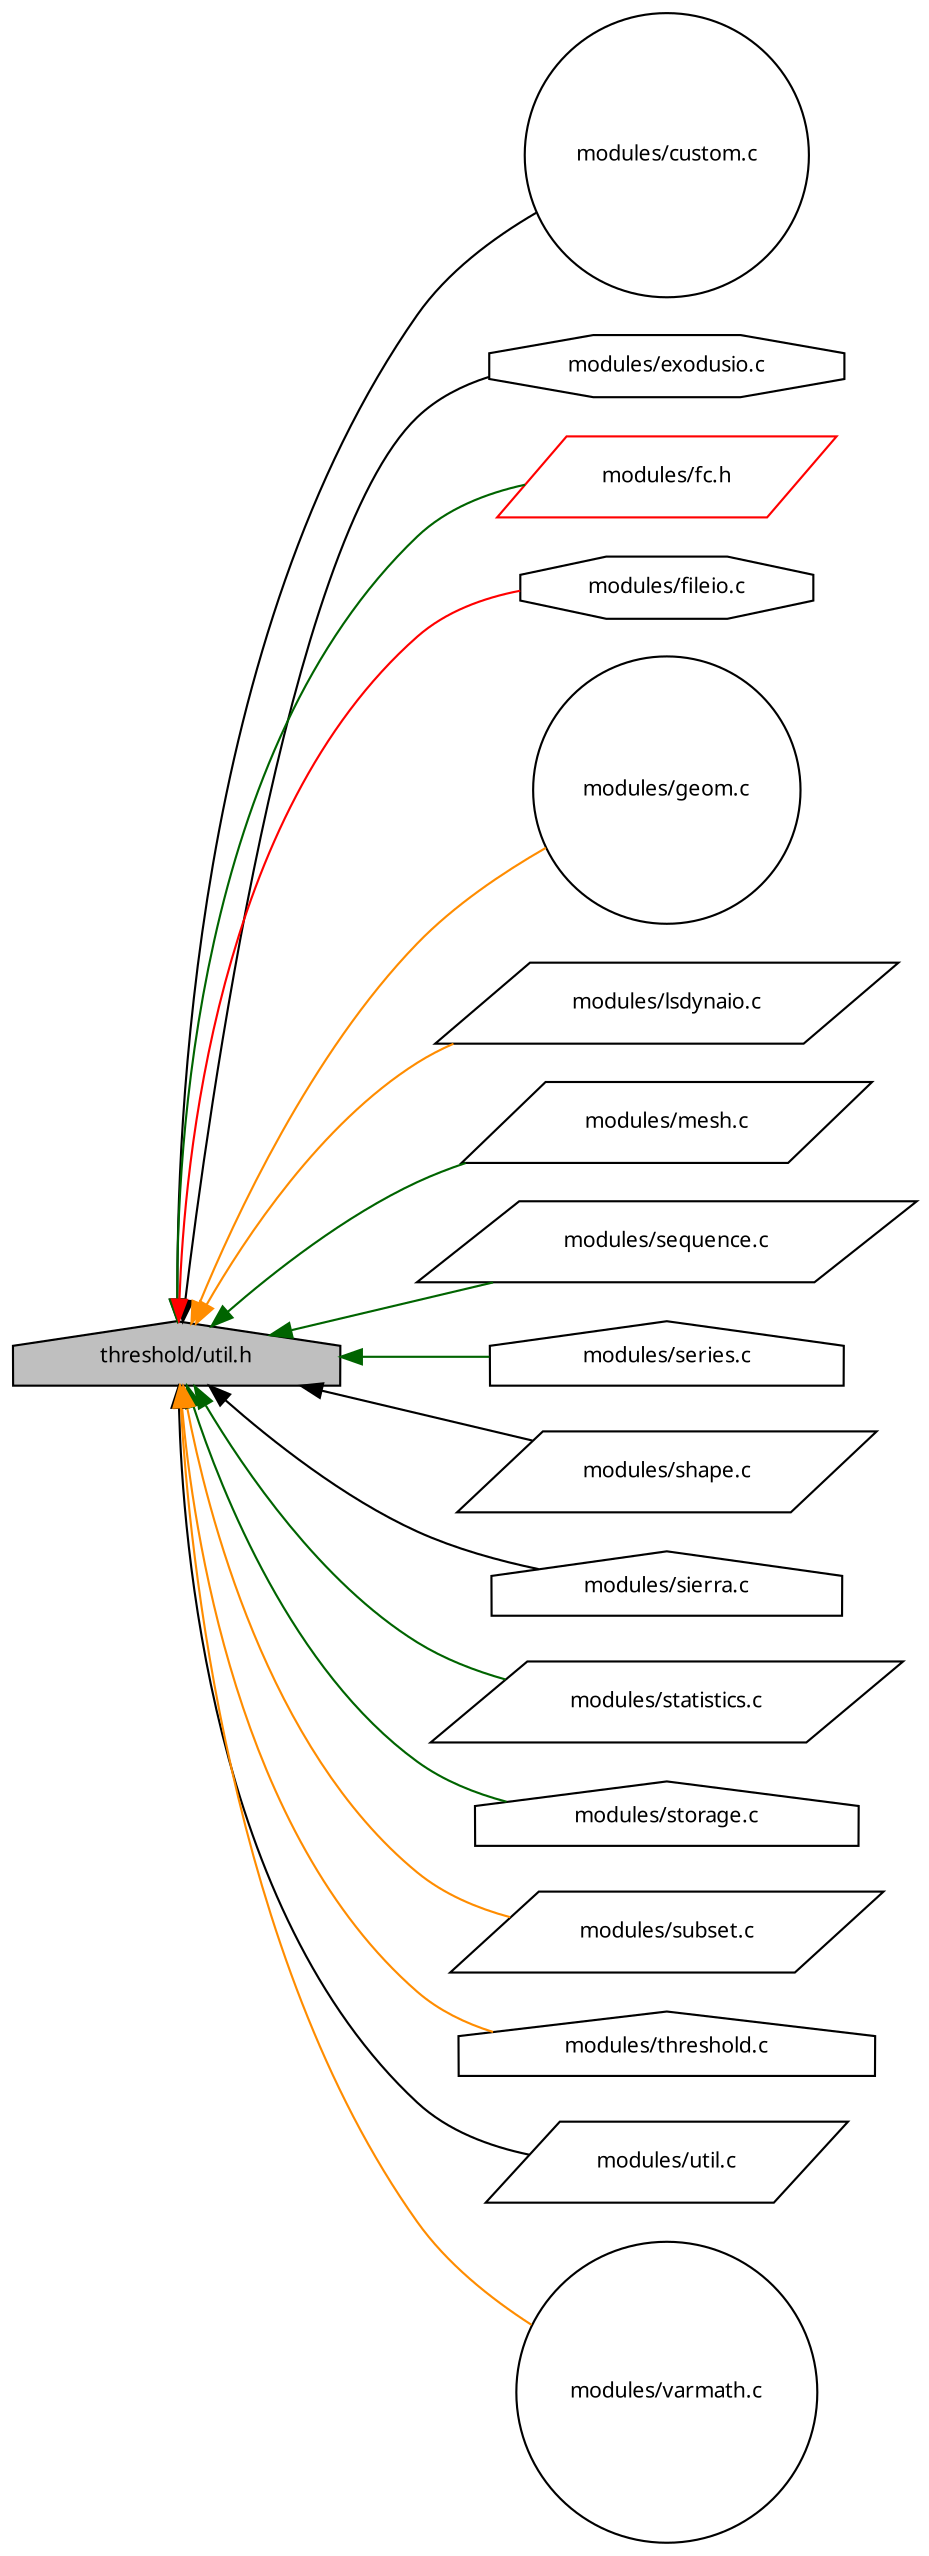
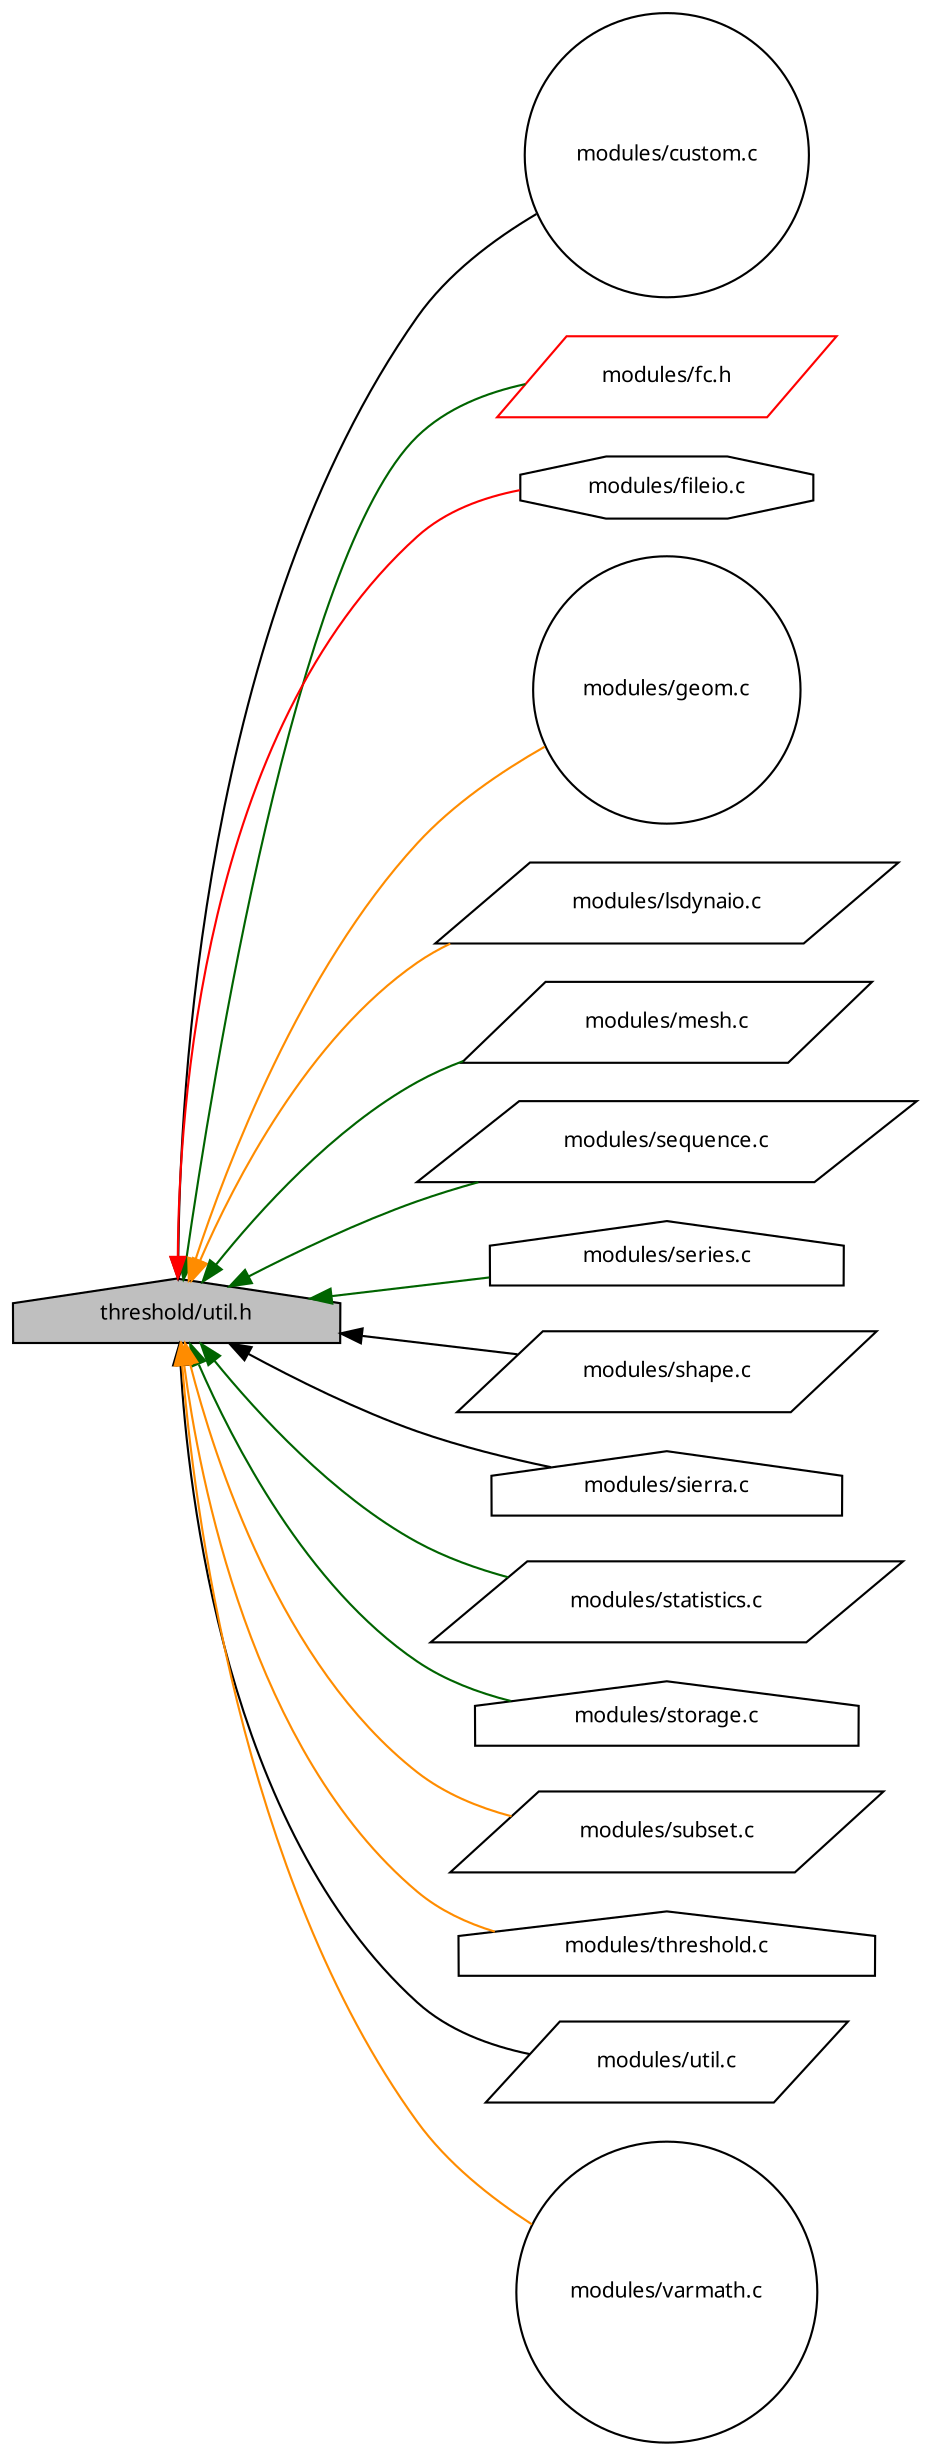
  digraph {
    rankdir=LR
    node [color=black fillcolor=white fontname="FreeSans.ttf" fontsize=10 shape=parallelogram style=filled]
    edge [color=darkgreen dir=back fontname="FreeSans.ttf" fontsize=10 labelfontname="FreeSans.ttf" labelfontsize=10 style=solid]
    n1 [fillcolor=grey75 fontcolor=black height=0.2 label="threshold/util.h" shape=house width=0.4]
    n2 [height=0.2 label="modules/custom.c" shape=circle width=0.4]
-   n3 [height=0.2 label="modules/exodusio.c" shape=octagon width=0.4]
    n4 [color=red height=0.2 label="modules/fc.h" width=0.4]
    n5 [height=0.2 label="modules/fileio.c" shape=octagon width=0.4]
    n6 [height=0.2 label="modules/geom.c" shape=circle width=0.4]
    n7 [height=0.2 label="modules/lsdynaio.c" width=0.4]
    n8 [height=0.2 label="modules/mesh.c" width=0.4]
    n9 [height=0.2 label="modules/sequence.c" width=0.4]
    n10 [height=0.2 label="modules/series.c" shape=house width=0.4]
    n11 [height=0.2 label="modules/shape.c" width=0.4]
    n12 [height=0.2 label="modules/sierra.c" shape=house width=0.4]
    n13 [height=0.2 label="modules/statistics.c" width=0.4]
    n14 [height=0.2 label="modules/storage.c" shape=house width=0.4]
    n15 [height=0.2 label="modules/subset.c" width=0.4]
    n16 [height=0.2 label="modules/threshold.c" shape=house width=0.4]
    n17 [height=0.2 label="modules/util.c" width=0.4]
    n18 [height=0.2 label="modules/varmath.c" shape=circle width=0.4]
    n1 -> n2 [color=black]
-   n1 -> n3 [color=black]
    n1 -> n4
    n1 -> n5 [color=red]
    n1 -> n6 [color=darkorange]
    n1 -> n7 [color=darkorange]
    n1 -> n8
    n1 -> n9
    n1 -> n10
    n1 -> n11 [color=black]
    n1 -> n12 [color=black]
    n1 -> n13
    n1 -> n14
    n1 -> n15 [color=darkorange]
    n1 -> n16 [color=darkorange]
    n1 -> n17 [color=black]
    n1 -> n18 [color=darkorange]
  }
